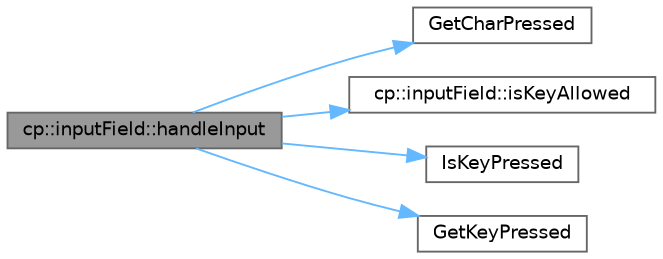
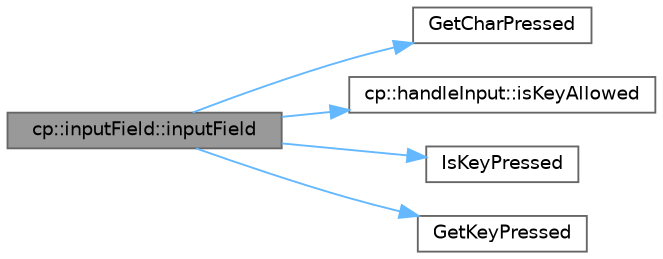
  digraph {
    rankdir=LR
    node [color=grey40 fillcolor=white fontname=Helvetica fontsize=10 shape=box style=filled]
    edge [color=steelblue1 fontname=Helvetica fontsize=10 labelfontname=Helvetica labelfontsize=10 style=solid]
-   n1 [color=gray40 fillcolor=grey60 fontcolor=black height=0.2 label="cp::inputField::handleInput" width=0.4]
+   n1 [color=gray40 fillcolor=grey60 fontcolor=black height=0.2 label="cp::inputField::inputField" width=0.4]
    n2 [height=0.2 label=GetCharPressed width=0.4]
-   n3 [height=0.2 label="cp::inputField::isKeyAllowed" width=0.4]
+   n3 [height=0.2 label="cp::handleInput::isKeyAllowed" width=0.4]
    n4 [height=0.2 label=IsKeyPressed width=0.4]
    n5 [height=0.2 label=GetKeyPressed width=0.4]
    n1 -> n2
    n1 -> n3
    n1 -> n4
    n1 -> n5
  }
